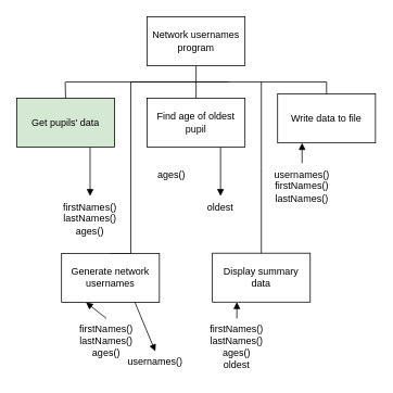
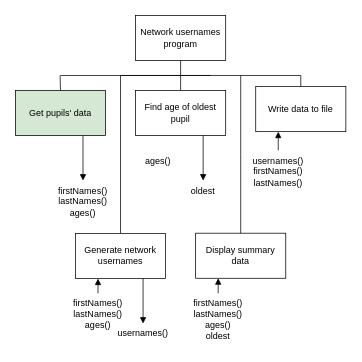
  <mxCell id="0" />
  <mxCell id="1" parent="0" />
  <mxCell id="2" style="edgeStyle=orthogonalEdgeStyle;rounded=0;orthogonalLoop=1;jettySize=auto;html=1;exitX=0.5;exitY=1;exitDx=0;exitDy=0;startArrow=none;startFill=0;endArrow=none;endFill=0;" parent="1" source="3" edge="1"><mxGeometry relative="1" as="geometry"><mxPoint x="240" y="100" as="targetPoint" /></mxGeometry></mxCell>
  <mxCell id="3" value="Network usernames program" style="rounded=0;whiteSpace=wrap;html=1;" parent="1" vertex="1"><mxGeometry x="180" y="20" width="120" height="60" as="geometry" /></mxCell>
  <mxCell id="4" style="edgeStyle=orthogonalEdgeStyle;rounded=0;orthogonalLoop=1;jettySize=auto;html=1;exitX=0.5;exitY=0;exitDx=0;exitDy=0;startArrow=none;startFill=0;endArrow=none;endFill=0;" parent="1" source="5" edge="1"><mxGeometry relative="1" as="geometry"><mxPoint x="79.529" y="100" as="targetPoint" /></mxGeometry></mxCell>
  <mxCell id="5" value="Get pupils' data" style="rounded=0;whiteSpace=wrap;html=1;fillColor=#d5e8d4;" parent="1" vertex="1"><mxGeometry x="20" y="120" width="120" height="60" as="geometry" /></mxCell>
  <mxCell id="6" style="edgeStyle=orthogonalEdgeStyle;rounded=0;orthogonalLoop=1;jettySize=auto;html=1;exitX=0.5;exitY=0;exitDx=0;exitDy=0;startArrow=none;startFill=0;endArrow=none;endFill=0;" parent="1" source="7" edge="1"><mxGeometry relative="1" as="geometry"><mxPoint x="240" y="100" as="targetPoint" /><Array as="points"><mxPoint x="160" y="100" /></Array></mxGeometry></mxCell>
- <mxCell id="7" value="Generate network usernames" style="rounded=0;whiteSpace=wrap;html=1;" parent="1" vertex="1"><mxGeometry x="75" y="310.42" width="120" height="60" as="geometry" /></mxCell>
+ <mxCell id="7" value="Generate network usernames" style="rounded=0;whiteSpace=wrap;html=1;" parent="1" vertex="1"><mxGeometry x="100" y="310.42" width="120" height="60" as="geometry" /></mxCell>
  <mxCell id="8" style="edgeStyle=orthogonalEdgeStyle;rounded=0;orthogonalLoop=1;jettySize=auto;html=1;exitX=0.5;exitY=0;exitDx=0;exitDy=0;startArrow=none;startFill=0;endArrow=none;endFill=0;" parent="1" source="9" edge="1"><mxGeometry relative="1" as="geometry"><mxPoint x="320" y="100" as="targetPoint" /></mxGeometry></mxCell>
  <mxCell id="9" value="Display summary data" style="rounded=0;whiteSpace=wrap;html=1;" parent="1" vertex="1"><mxGeometry x="260" y="310" width="120" height="60" as="geometry" /></mxCell>
  <mxCell id="10" value="" style="endArrow=block;html=1;endFill=1;entryX=0.5;entryY=0;entryDx=0;entryDy=0;exitX=0.75;exitY=1;exitDx=0;exitDy=0;" parent="1" source="5" target="11" edge="1"><mxGeometry width="50" height="50" relative="1" as="geometry"><mxPoint x="160" y="190" as="sourcePoint" /><mxPoint x="139" y="240" as="targetPoint" /></mxGeometry></mxCell>
  <mxCell id="11" value="firstNames()&lt;br&gt;lastNames()&lt;br&gt;ages()" style="text;html=1;strokeColor=none;fillColor=none;align=center;verticalAlign=top;whiteSpace=wrap;rounded=0;" parent="1" vertex="1"><mxGeometry x="60" y="240" width="100" height="60" as="geometry" /></mxCell>
  <mxCell id="12" value="" style="endArrow=none;html=1;endFill=0;startArrow=block;startFill=1;entryX=0.5;entryY=0;entryDx=0;entryDy=0;exitX=0.25;exitY=1;exitDx=0;exitDy=0;" parent="1" source="7" target="13" edge="1"><mxGeometry width="50" height="50" relative="1" as="geometry"><mxPoint x="170" y="390.42" as="sourcePoint" /><mxPoint x="130" y="390.42" as="targetPoint" /></mxGeometry></mxCell>
  <mxCell id="13" value="firstNames()&lt;br&gt;lastNames()&lt;br&gt;ages()" style="text;html=1;strokeColor=none;fillColor=none;align=center;verticalAlign=top;whiteSpace=wrap;rounded=0;" parent="1" vertex="1"><mxGeometry x="80" y="390" width="100" height="60" as="geometry" /></mxCell>
  <mxCell id="14" value="" style="endArrow=block;html=1;endFill=1;exitX=0.75;exitY=1;exitDx=0;exitDy=0;entryX=0.5;entryY=0;entryDx=0;entryDy=0;" parent="1" source="7" target="15" edge="1"><mxGeometry width="50" height="50" relative="1" as="geometry"><mxPoint x="250" y="390.42" as="sourcePoint" /><mxPoint x="270" y="420.42" as="targetPoint" /></mxGeometry></mxCell>
  <mxCell id="15" value="usernames()" style="text;html=1;strokeColor=none;fillColor=none;align=center;verticalAlign=top;whiteSpace=wrap;rounded=0;" parent="1" vertex="1"><mxGeometry x="140" y="430.42" width="100" height="20" as="geometry" /></mxCell>
  <mxCell id="16" style="edgeStyle=orthogonalEdgeStyle;rounded=0;orthogonalLoop=1;jettySize=auto;html=1;exitX=0.5;exitY=0;exitDx=0;exitDy=0;startArrow=none;startFill=0;endArrow=none;endFill=0;" parent="1" source="17" edge="1"><mxGeometry relative="1" as="geometry"><mxPoint x="279.529" y="100" as="targetPoint" /></mxGeometry></mxCell>
  <mxCell id="17" value="Find age of oldest pupil" style="rounded=0;whiteSpace=wrap;html=1;" parent="1" vertex="1"><mxGeometry x="180" y="120" width="120" height="60" as="geometry" /></mxCell>
  <mxCell id="18" value="ages()" style="text;html=1;strokeColor=none;fillColor=none;align=center;verticalAlign=top;whiteSpace=wrap;rounded=0;" parent="1" vertex="1"><mxGeometry x="160" y="200" width="100" height="30" as="geometry" /></mxCell>
  <mxCell id="19" value="" style="endArrow=block;html=1;endFill=1;exitX=0.75;exitY=1;exitDx=0;exitDy=0;entryX=0.5;entryY=0;entryDx=0;entryDy=0;" parent="1" source="17" target="20" edge="1"><mxGeometry width="50" height="50" relative="1" as="geometry"><mxPoint x="300.44" y="179.58" as="sourcePoint" /><mxPoint x="350" y="230" as="targetPoint" /></mxGeometry></mxCell>
  <mxCell id="20" value="oldest" style="text;html=1;strokeColor=none;fillColor=none;align=center;verticalAlign=top;whiteSpace=wrap;rounded=0;" parent="1" vertex="1"><mxGeometry x="220" y="240" width="100" height="20" as="geometry" /></mxCell>
  <mxCell id="21" value="" style="endArrow=none;html=1;endFill=0;startArrow=block;startFill=1;exitX=0.25;exitY=1;exitDx=0;exitDy=0;entryX=0.5;entryY=0;entryDx=0;entryDy=0;" parent="1" source="9" target="22" edge="1"><mxGeometry width="50" height="50" relative="1" as="geometry"><mxPoint x="290" y="380" as="sourcePoint" /><mxPoint x="290" y="400" as="targetPoint" /></mxGeometry></mxCell>
  <mxCell id="22" value="firstNames()&lt;br&gt;lastNames()&lt;br&gt;ages()&lt;br&gt;oldest" style="text;html=1;strokeColor=none;fillColor=none;align=center;verticalAlign=top;whiteSpace=wrap;rounded=0;" parent="1" vertex="1"><mxGeometry x="240" y="390" width="100" height="70" as="geometry" /></mxCell>
  <mxCell id="23" style="edgeStyle=orthogonalEdgeStyle;rounded=0;orthogonalLoop=1;jettySize=auto;html=1;exitX=0.5;exitY=0;exitDx=0;exitDy=0;startArrow=none;startFill=0;endArrow=none;endFill=0;" parent="1" source="24" edge="1"><mxGeometry relative="1" as="geometry"><mxPoint x="400" y="100" as="targetPoint" /></mxGeometry></mxCell>
  <mxCell id="24" value="Write data to file" style="rounded=0;whiteSpace=wrap;html=1;" parent="1" vertex="1"><mxGeometry x="340" y="114.79" width="120" height="60" as="geometry" /></mxCell>
  <mxCell id="25" value="" style="endArrow=none;html=1;endFill=0;startArrow=block;startFill=1;exitX=0.25;exitY=1;exitDx=0;exitDy=0;entryX=0.5;entryY=0;entryDx=0;entryDy=0;" parent="1" source="24" target="26" edge="1"><mxGeometry width="50" height="50" relative="1" as="geometry"><mxPoint x="370" y="184.79" as="sourcePoint" /><mxPoint x="370" y="200" as="targetPoint" /></mxGeometry></mxCell>
  <mxCell id="26" value="usernames()&lt;br&gt;firstNames()&lt;br&gt;lastNames()" style="text;html=1;strokeColor=none;fillColor=none;align=center;verticalAlign=top;whiteSpace=wrap;rounded=0;" parent="1" vertex="1"><mxGeometry x="320" y="199.58" width="100" height="60.42" as="geometry" /></mxCell>
  <mxCell id="27" value="" style="endArrow=none;html=1;" parent="1" edge="1"><mxGeometry width="50" height="50" relative="1" as="geometry"><mxPoint x="80" y="100" as="sourcePoint" /><mxPoint x="400" y="100" as="targetPoint" /></mxGeometry></mxCell>
